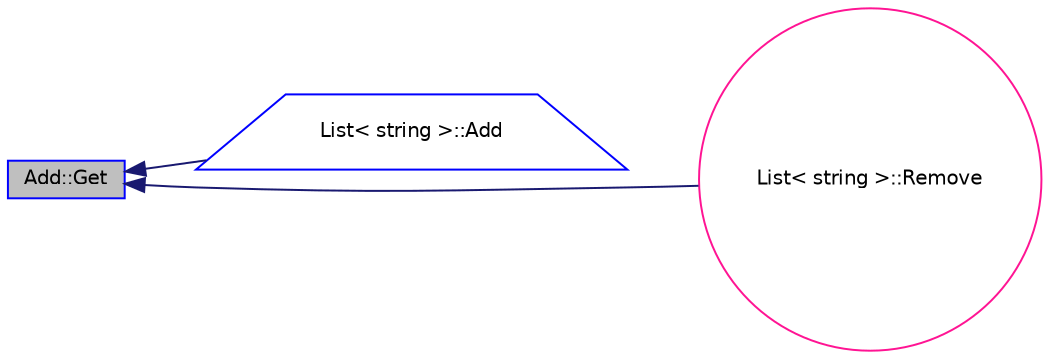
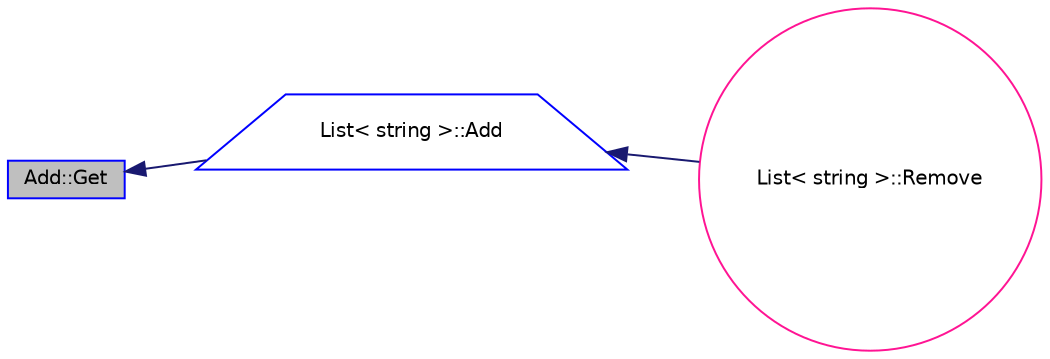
  digraph {
    rankdir=LR
    node [color=blue fillcolor=white fontname=Helvetica fontsize=10 style=filled]
    edge [color=midnightblue dir=back fontname=Helvetica fontsize=10 labelfontname=Helvetica labelfontsize=10 style=solid]
    n1 [fillcolor=grey75 fontcolor=black height=0.2 label="Add::Get" shape=box width=0.4]
    n2 [height=0.2 label="List\< string \>::Add" shape=trapezium width=0.4]
    n3 [color=deeppink height=0.2 label="List\< string \>::Remove" shape=circle width=0.4]
    n1 -> n2
-   n1 -> n3
+   n2 -> n3
  }
